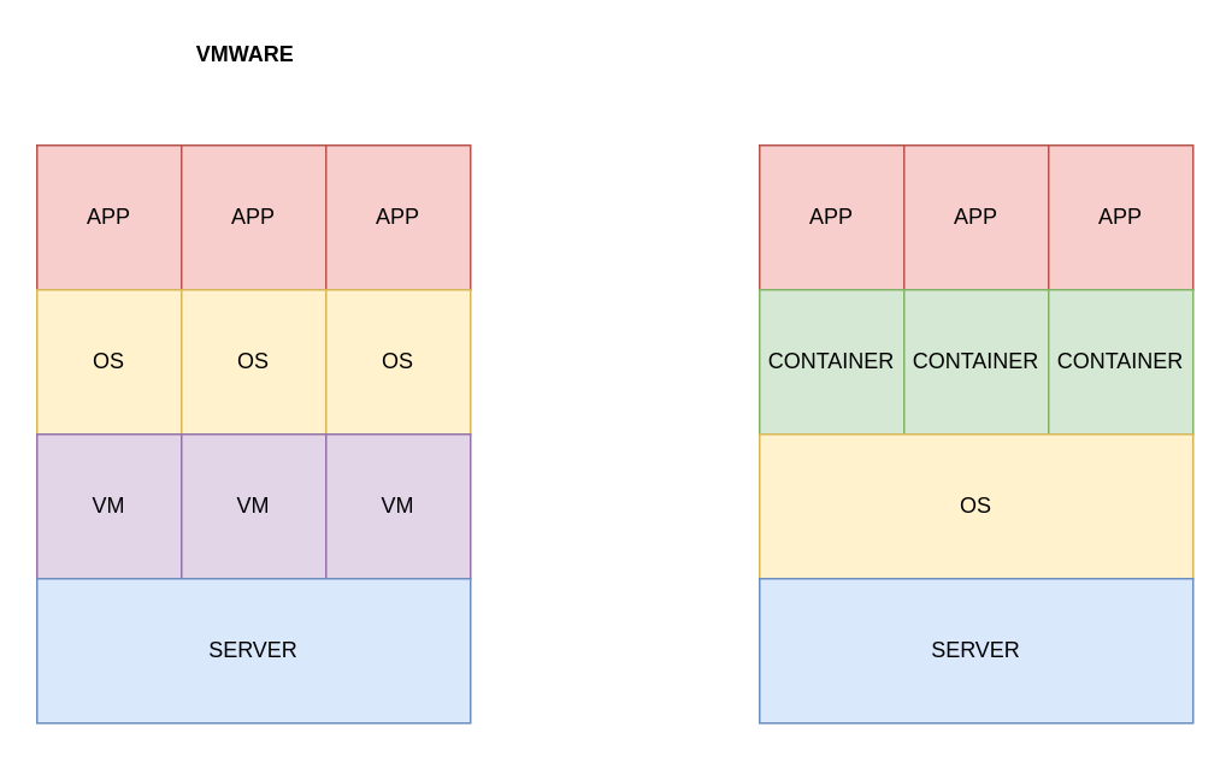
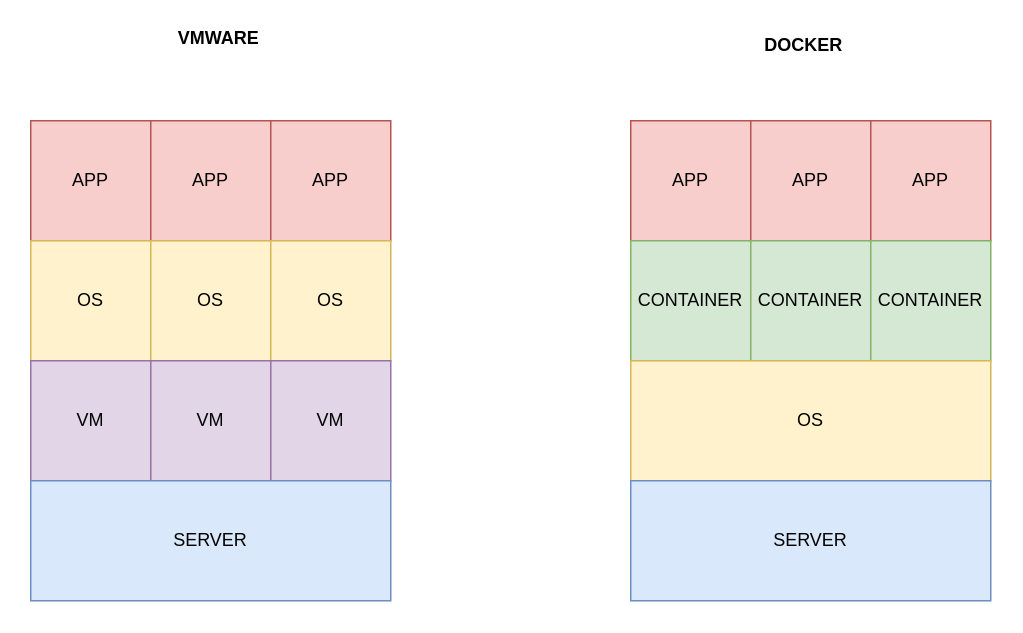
  <mxCell id="0" />
  <mxCell id="1" parent="0" />
  <mxCell id="2" value="APP" style="whiteSpace=wrap;html=1;aspect=fixed;fillColor=#dae8fc;strokeColor=#6c8ebf;" vertex="1" parent="1"><mxGeometry x="20" y="80" width="80" height="80" as="geometry" /></mxCell>
  <mxCell id="3" value="APP" style="whiteSpace=wrap;html=1;aspect=fixed;fillColor=#f8cecc;strokeColor=#b85450;" vertex="1" parent="1"><mxGeometry x="20" y="80" width="80" height="80" as="geometry" /></mxCell>
  <mxCell id="4" value="APP" style="whiteSpace=wrap;html=1;aspect=fixed;fillColor=#f8cecc;strokeColor=#b85450;" vertex="1" parent="1"><mxGeometry x="100" y="80" width="80" height="80" as="geometry" /></mxCell>
  <mxCell id="5" value="APP" style="whiteSpace=wrap;html=1;aspect=fixed;fillColor=#f8cecc;strokeColor=#b85450;" vertex="1" parent="1"><mxGeometry x="180" y="80" width="80" height="80" as="geometry" /></mxCell>
  <mxCell id="6" value="OS" style="whiteSpace=wrap;html=1;aspect=fixed;fillColor=#fff2cc;strokeColor=#d6b656;" vertex="1" parent="1"><mxGeometry x="20" y="160" width="80" height="80" as="geometry" /></mxCell>
  <mxCell id="7" value="OS" style="whiteSpace=wrap;html=1;aspect=fixed;fillColor=#fff2cc;strokeColor=#d6b656;" vertex="1" parent="1"><mxGeometry x="100" y="160" width="80" height="80" as="geometry" /></mxCell>
  <mxCell id="8" value="OS" style="whiteSpace=wrap;html=1;aspect=fixed;fillColor=#fff2cc;strokeColor=#d6b656;" vertex="1" parent="1"><mxGeometry x="180" y="160" width="80" height="80" as="geometry" /></mxCell>
  <mxCell id="9" value="VM" style="whiteSpace=wrap;html=1;aspect=fixed;fillColor=#e1d5e7;strokeColor=#9673a6;" vertex="1" parent="1"><mxGeometry x="20" y="240" width="80" height="80" as="geometry" /></mxCell>
  <mxCell id="10" value="VM" style="whiteSpace=wrap;html=1;aspect=fixed;fillColor=#e1d5e7;strokeColor=#9673a6;" vertex="1" parent="1"><mxGeometry x="100" y="240" width="80" height="80" as="geometry" /></mxCell>
  <mxCell id="11" value="VM" style="whiteSpace=wrap;html=1;aspect=fixed;fillColor=#e1d5e7;strokeColor=#9673a6;" vertex="1" parent="1"><mxGeometry x="180" y="240" width="80" height="80" as="geometry" /></mxCell>
  <mxCell id="12" value="SERVER" style="rounded=0;whiteSpace=wrap;html=1;fillColor=#dae8fc;strokeColor=#6c8ebf;" vertex="1" parent="1"><mxGeometry x="20" y="320" width="240" height="80" as="geometry" /></mxCell>
- <mxCell id="13" value="&lt;b&gt;VMWARE&lt;/b&gt;" style="text;html=1;align=center;verticalAlign=middle;resizable=0;points=[];autosize=1;" vertex="1" parent="1"><mxGeometry x="100" y="20" width="70" height="20" as="geometry" /></mxCell>
+ <mxCell id="13" value="&lt;b&gt;VMWARE&lt;/b&gt;" style="text;html=1;align=center;verticalAlign=middle;resizable=0;points=[];autosize=1;" vertex="1" parent="1"><mxGeometry x="110" y="15" width="70" height="20" as="geometry" /></mxCell>
+ <mxCell id="14" value="&lt;b&gt;DOCKER&lt;/b&gt;" style="text;html=1;align=center;verticalAlign=middle;resizable=0;points=[];autosize=1;" vertex="1" parent="1"><mxGeometry x="500" y="20" width="70" height="20" as="geometry" /></mxCell>
  <mxCell id="15" value="APP" style="whiteSpace=wrap;html=1;aspect=fixed;fillColor=#f8cecc;strokeColor=#b85450;" vertex="1" parent="1"><mxGeometry x="420" y="80" width="80" height="80" as="geometry" /></mxCell>
  <mxCell id="16" value="APP" style="whiteSpace=wrap;html=1;aspect=fixed;fillColor=#f8cecc;strokeColor=#b85450;" vertex="1" parent="1"><mxGeometry x="500" y="80" width="80" height="80" as="geometry" /></mxCell>
  <mxCell id="17" value="APP" style="whiteSpace=wrap;html=1;aspect=fixed;fillColor=#f8cecc;strokeColor=#b85450;" vertex="1" parent="1"><mxGeometry x="580" y="80" width="80" height="80" as="geometry" /></mxCell>
  <mxCell id="18" value="CONTAINER" style="whiteSpace=wrap;html=1;aspect=fixed;fillColor=#d5e8d4;strokeColor=#82b366;" vertex="1" parent="1"><mxGeometry x="420" y="160" width="80" height="80" as="geometry" /></mxCell>
  <mxCell id="19" value="CONTAINER" style="whiteSpace=wrap;html=1;aspect=fixed;fillColor=#d5e8d4;strokeColor=#82b366;" vertex="1" parent="1"><mxGeometry x="500" y="160" width="80" height="80" as="geometry" /></mxCell>
  <mxCell id="20" value="CONTAINER" style="whiteSpace=wrap;html=1;aspect=fixed;fillColor=#d5e8d4;strokeColor=#82b366;" vertex="1" parent="1"><mxGeometry x="580" y="160" width="80" height="80" as="geometry" /></mxCell>
  <mxCell id="21" value="OS" style="rounded=0;whiteSpace=wrap;html=1;fillColor=#fff2cc;strokeColor=#d6b656;" vertex="1" parent="1"><mxGeometry x="420" y="240" width="240" height="80" as="geometry" /></mxCell>
  <mxCell id="22" value="SERVER" style="rounded=0;whiteSpace=wrap;html=1;fillColor=#dae8fc;strokeColor=#6c8ebf;" vertex="1" parent="1"><mxGeometry x="420" y="320" width="240" height="80" as="geometry" /></mxCell>
